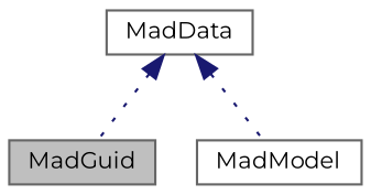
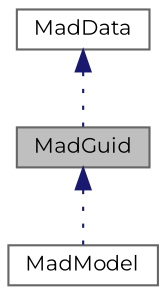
  digraph {
    fontname=Montserrat
    node [color=gray40 fillcolor=white fontname=Montserrat fontsize=10 shape=record style=filled]
    edge [color=midnightblue dir=back fontname=Montserrat fontsize=10 labelfontname=Helvetica labelfontsize=10 style=dotted]
    n1 [fillcolor=grey75 fontcolor=black height=0.2 label=MadGuid width=0.4]
    n2 [height=0.2 label=MadModel width=0.4]
    n3 [height=0.2 label=MadData width=0.4]
-   n3 -> n2
+   n1 -> n2
    n3 -> n1
  }
